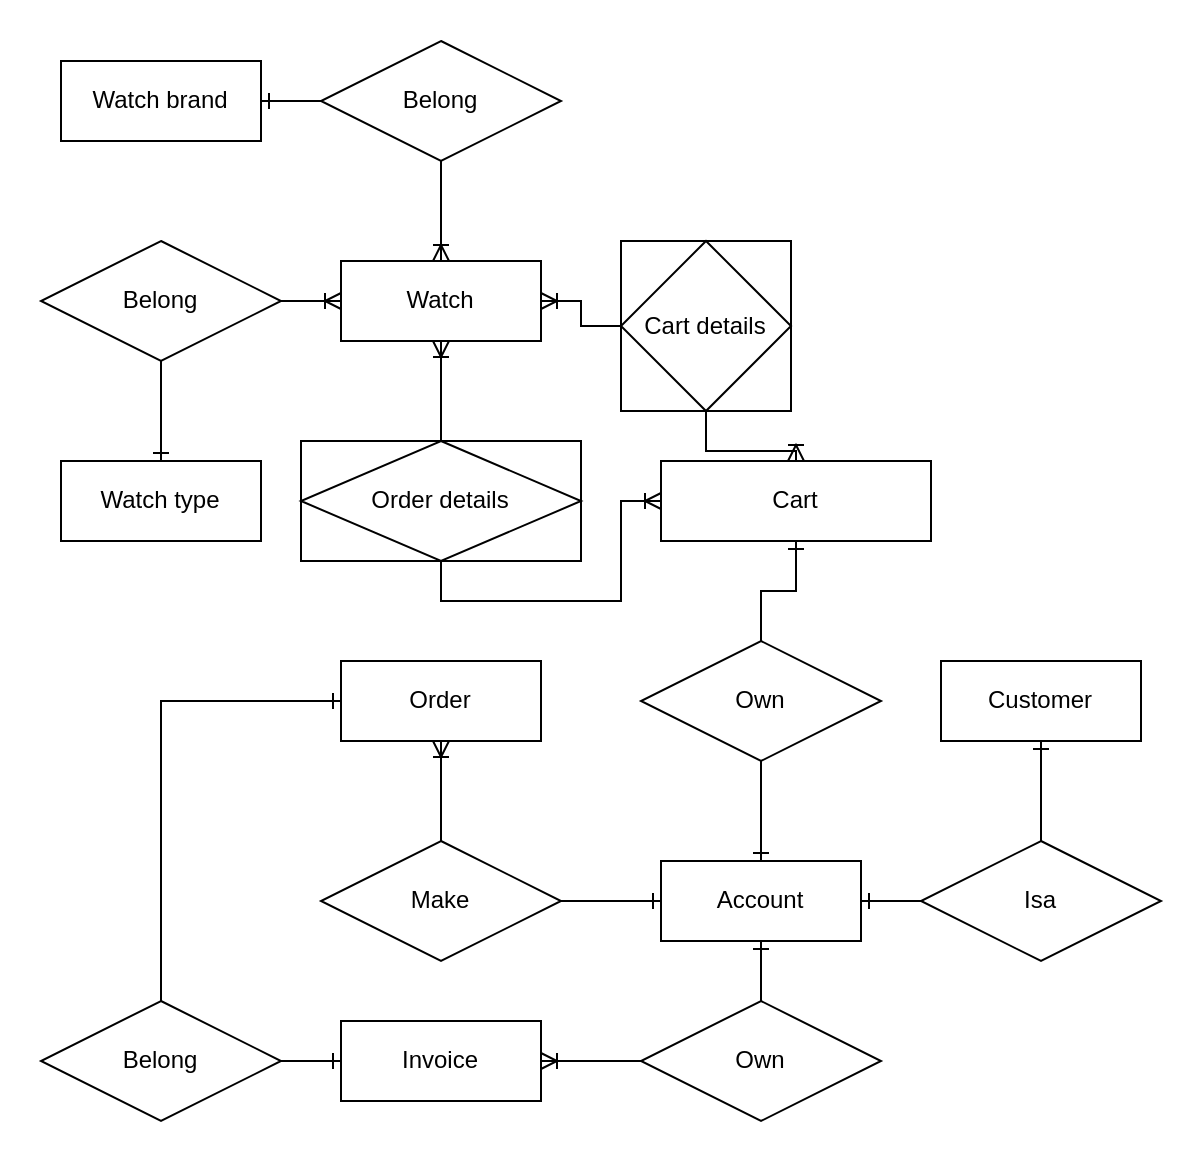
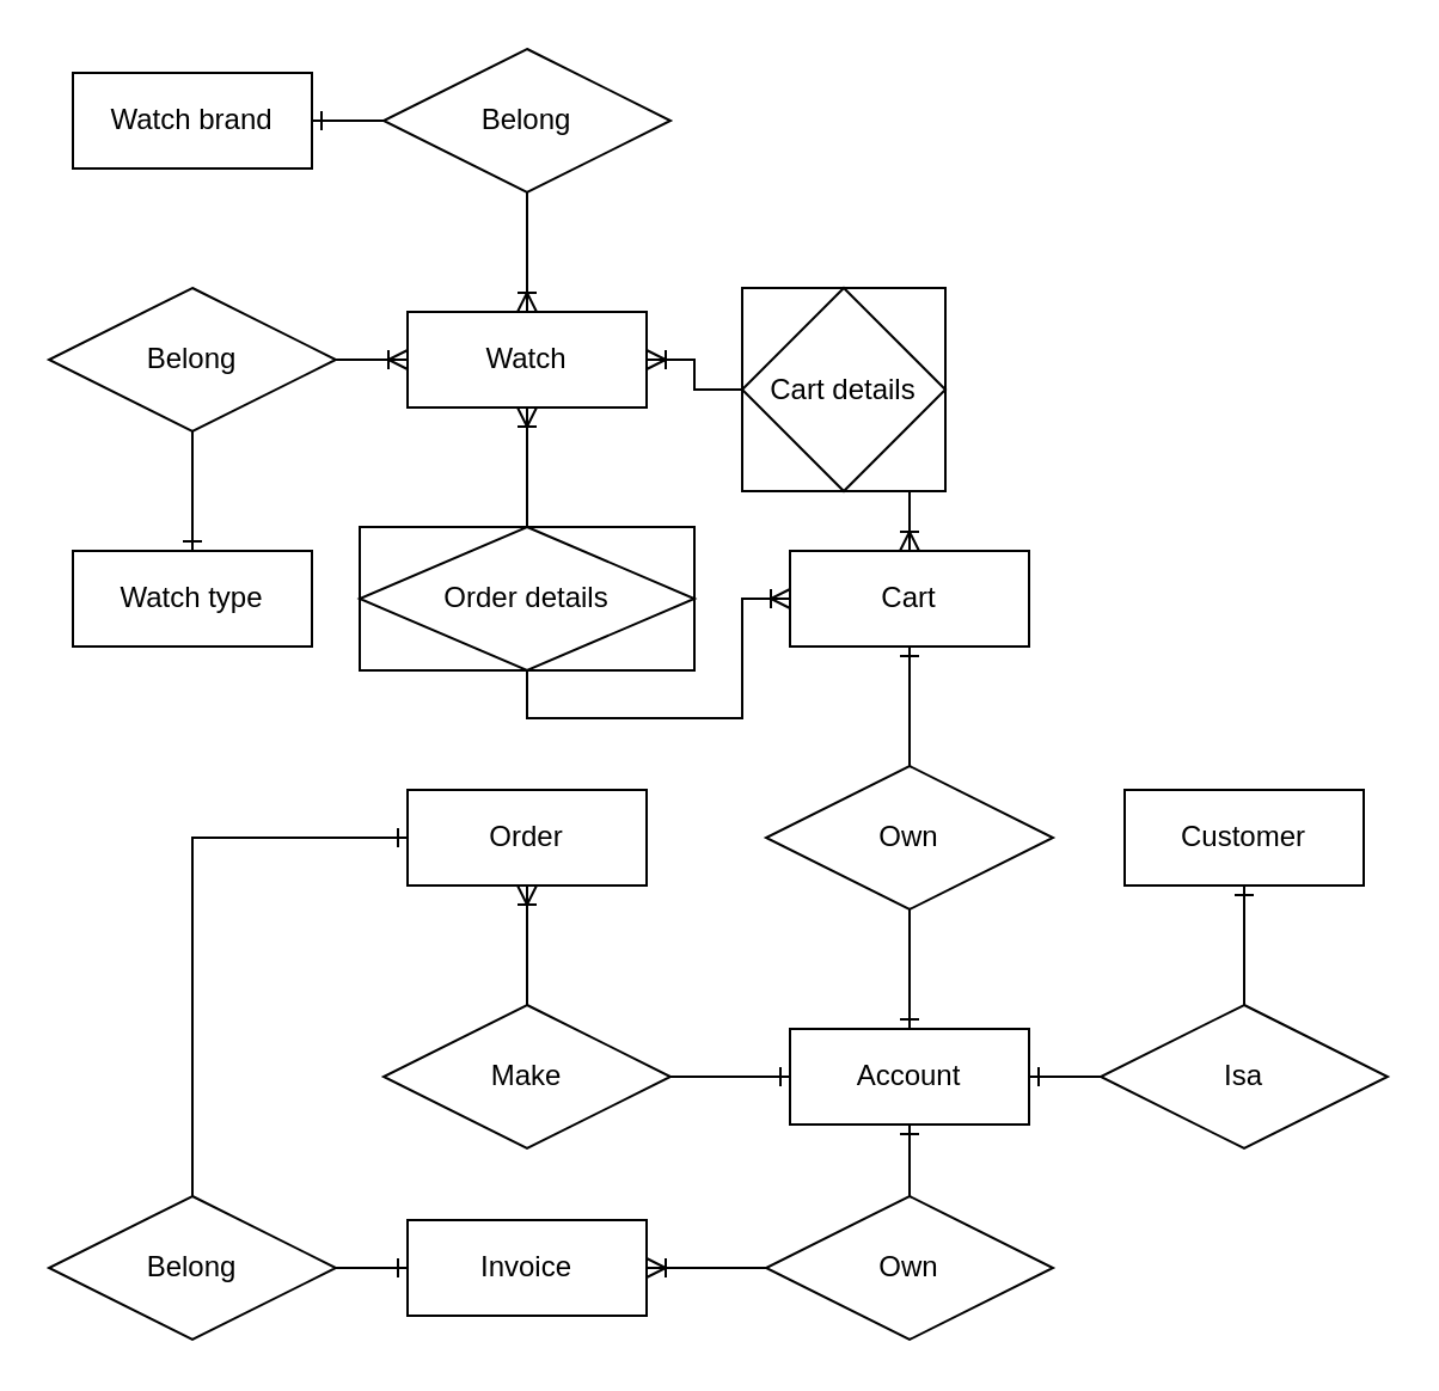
  <mxCell id="0" />
  <mxCell id="1" parent="0" />
  <mxCell id="2" value="Watch" style="whiteSpace=wrap;html=1;align=center;" vertex="1" parent="1"><mxGeometry x="170" y="130" width="100" height="40" as="geometry" /></mxCell>
  <mxCell id="3" value="Watch type" style="whiteSpace=wrap;html=1;align=center;" vertex="1" parent="1"><mxGeometry x="30" y="230" width="100" height="40" as="geometry" /></mxCell>
  <mxCell id="4" value="Watch brand" style="whiteSpace=wrap;html=1;align=center;" vertex="1" parent="1"><mxGeometry x="30" y="30" width="100" height="40" as="geometry" /></mxCell>
  <mxCell id="5" style="edgeStyle=orthogonalEdgeStyle;rounded=0;orthogonalLoop=1;jettySize=auto;html=1;exitX=0;exitY=0.5;exitDx=0;exitDy=0;entryX=1;entryY=0.5;entryDx=0;entryDy=0;endArrow=ERone;endFill=0;" edge="1" parent="1" source="7" target="4"><mxGeometry relative="1" as="geometry" /></mxCell>
  <mxCell id="6" style="edgeStyle=orthogonalEdgeStyle;rounded=0;orthogonalLoop=1;jettySize=auto;html=1;exitX=0.5;exitY=1;exitDx=0;exitDy=0;entryX=0.5;entryY=0;entryDx=0;entryDy=0;endArrow=ERoneToMany;endFill=0;" edge="1" parent="1" source="7" target="2"><mxGeometry relative="1" as="geometry" /></mxCell>
  <mxCell id="7" value="Belong" style="shape=rhombus;perimeter=rhombusPerimeter;whiteSpace=wrap;html=1;align=center;" vertex="1" parent="1"><mxGeometry x="160" y="20" width="120" height="60" as="geometry" /></mxCell>
  <mxCell id="8" style="edgeStyle=orthogonalEdgeStyle;rounded=0;orthogonalLoop=1;jettySize=auto;html=1;exitX=0.5;exitY=1;exitDx=0;exitDy=0;entryX=0.5;entryY=0;entryDx=0;entryDy=0;endArrow=ERone;endFill=0;" edge="1" parent="1" source="10" target="3"><mxGeometry relative="1" as="geometry" /></mxCell>
  <mxCell id="9" style="edgeStyle=orthogonalEdgeStyle;rounded=0;orthogonalLoop=1;jettySize=auto;html=1;exitX=1;exitY=0.5;exitDx=0;exitDy=0;entryX=0;entryY=0.5;entryDx=0;entryDy=0;endArrow=ERoneToMany;endFill=0;" edge="1" parent="1" source="10" target="2"><mxGeometry relative="1" as="geometry" /></mxCell>
  <mxCell id="10" value="Belong" style="shape=rhombus;perimeter=rhombusPerimeter;whiteSpace=wrap;html=1;align=center;" vertex="1" parent="1"><mxGeometry x="20" y="120" width="120" height="60" as="geometry" /></mxCell>
  <mxCell id="11" value="Account" style="whiteSpace=wrap;html=1;align=center;" vertex="1" parent="1"><mxGeometry x="330" y="430" width="100" height="40" as="geometry" /></mxCell>
- <mxCell id="12" value="Cart" style="whiteSpace=wrap;html=1;align=center;" vertex="1" parent="1"><mxGeometry x="330" y="230" width="135" height="40" as="geometry" /></mxCell>
+ <mxCell id="12" value="Cart" style="whiteSpace=wrap;html=1;align=center;" vertex="1" parent="1"><mxGeometry x="330" y="230" width="100" height="40" as="geometry" /></mxCell>
  <mxCell id="13" style="edgeStyle=orthogonalEdgeStyle;rounded=0;orthogonalLoop=1;jettySize=auto;html=1;exitX=0.5;exitY=1;exitDx=0;exitDy=0;entryX=0.5;entryY=0;entryDx=0;entryDy=0;endArrow=ERone;endFill=0;" edge="1" parent="1" source="15" target="11"><mxGeometry relative="1" as="geometry" /></mxCell>
  <mxCell id="14" style="edgeStyle=orthogonalEdgeStyle;rounded=0;orthogonalLoop=1;jettySize=auto;html=1;endArrow=ERone;endFill=0;entryX=0.5;entryY=1;entryDx=0;entryDy=0;exitX=0.5;exitY=0;exitDx=0;exitDy=0;" edge="1" parent="1" source="15" target="12"><mxGeometry relative="1" as="geometry"><mxPoint x="280" y="290" as="sourcePoint" /></mxGeometry></mxCell>
  <mxCell id="15" value="Own" style="shape=rhombus;perimeter=rhombusPerimeter;whiteSpace=wrap;html=1;align=center;" vertex="1" parent="1"><mxGeometry x="320" y="320" width="120" height="60" as="geometry" /></mxCell>
  <mxCell id="16" style="edgeStyle=orthogonalEdgeStyle;rounded=0;orthogonalLoop=1;jettySize=auto;html=1;exitX=0.5;exitY=1;exitDx=0;exitDy=0;entryX=0.5;entryY=0;entryDx=0;entryDy=0;endArrow=ERoneToMany;endFill=0;" edge="1" parent="1" source="18" target="12"><mxGeometry relative="1" as="geometry" /></mxCell>
  <mxCell id="17" style="edgeStyle=orthogonalEdgeStyle;rounded=0;orthogonalLoop=1;jettySize=auto;html=1;exitX=0;exitY=0.5;exitDx=0;exitDy=0;entryX=1;entryY=0.5;entryDx=0;entryDy=0;endArrow=ERoneToMany;endFill=0;" edge="1" parent="1" source="18" target="2"><mxGeometry relative="1" as="geometry" /></mxCell>
  <mxCell id="18" value="Cart details" style="shape=associativeEntity;whiteSpace=wrap;html=1;align=center;" vertex="1" parent="1"><mxGeometry x="310" y="120" width="85" height="85" as="geometry" /></mxCell>
  <mxCell id="19" value="Order" style="whiteSpace=wrap;html=1;align=center;" vertex="1" parent="1"><mxGeometry x="170" y="330" width="100" height="40" as="geometry" /></mxCell>
  <mxCell id="20" style="edgeStyle=orthogonalEdgeStyle;rounded=0;orthogonalLoop=1;jettySize=auto;html=1;exitX=1;exitY=0.5;exitDx=0;exitDy=0;entryX=0;entryY=0.5;entryDx=0;entryDy=0;endArrow=ERone;endFill=0;" edge="1" parent="1" source="22" target="11"><mxGeometry relative="1" as="geometry" /></mxCell>
  <mxCell id="21" style="edgeStyle=orthogonalEdgeStyle;rounded=0;orthogonalLoop=1;jettySize=auto;html=1;exitX=0.5;exitY=0;exitDx=0;exitDy=0;entryX=0.5;entryY=1;entryDx=0;entryDy=0;endArrow=ERoneToMany;endFill=0;" edge="1" parent="1" source="22" target="19"><mxGeometry relative="1" as="geometry" /></mxCell>
  <mxCell id="22" value="Make" style="shape=rhombus;perimeter=rhombusPerimeter;whiteSpace=wrap;html=1;align=center;" vertex="1" parent="1"><mxGeometry x="160" y="420" width="120" height="60" as="geometry" /></mxCell>
  <mxCell id="23" style="edgeStyle=orthogonalEdgeStyle;rounded=0;orthogonalLoop=1;jettySize=auto;html=1;exitX=0.5;exitY=0;exitDx=0;exitDy=0;entryX=0.5;entryY=1;entryDx=0;entryDy=0;endArrow=ERoneToMany;endFill=0;" edge="1" parent="1" source="25" target="2"><mxGeometry relative="1" as="geometry" /></mxCell>
  <mxCell id="24" style="edgeStyle=orthogonalEdgeStyle;rounded=0;orthogonalLoop=1;jettySize=auto;html=1;exitX=0.5;exitY=1;exitDx=0;exitDy=0;endArrow=ERoneToMany;endFill=0;" edge="1" parent="1" source="25" target="12"><mxGeometry relative="1" as="geometry" /></mxCell>
  <mxCell id="25" value="Order details" style="shape=associativeEntity;whiteSpace=wrap;html=1;align=center;" vertex="1" parent="1"><mxGeometry x="150" y="220" width="140" height="60" as="geometry" /></mxCell>
  <mxCell id="26" value="Invoice" style="whiteSpace=wrap;html=1;align=center;" vertex="1" parent="1"><mxGeometry x="170" y="510" width="100" height="40" as="geometry" /></mxCell>
  <mxCell id="27" style="edgeStyle=orthogonalEdgeStyle;rounded=0;orthogonalLoop=1;jettySize=auto;html=1;exitX=0.5;exitY=0;exitDx=0;exitDy=0;entryX=0.5;entryY=1;entryDx=0;entryDy=0;endArrow=ERone;endFill=0;" edge="1" parent="1" source="29" target="11"><mxGeometry relative="1" as="geometry" /></mxCell>
  <mxCell id="28" style="edgeStyle=orthogonalEdgeStyle;rounded=0;orthogonalLoop=1;jettySize=auto;html=1;exitX=0;exitY=0.5;exitDx=0;exitDy=0;entryX=1;entryY=0.5;entryDx=0;entryDy=0;endArrow=ERoneToMany;endFill=0;" edge="1" parent="1" source="29" target="26"><mxGeometry relative="1" as="geometry" /></mxCell>
  <mxCell id="29" value="Own" style="shape=rhombus;perimeter=rhombusPerimeter;whiteSpace=wrap;html=1;align=center;" vertex="1" parent="1"><mxGeometry x="320" y="500" width="120" height="60" as="geometry" /></mxCell>
  <mxCell id="30" style="edgeStyle=orthogonalEdgeStyle;rounded=0;orthogonalLoop=1;jettySize=auto;html=1;exitX=1;exitY=0.5;exitDx=0;exitDy=0;entryX=0;entryY=0.5;entryDx=0;entryDy=0;endArrow=ERone;endFill=0;" edge="1" parent="1" source="32" target="26"><mxGeometry relative="1" as="geometry" /></mxCell>
  <mxCell id="31" style="edgeStyle=orthogonalEdgeStyle;rounded=0;orthogonalLoop=1;jettySize=auto;html=1;exitX=0.5;exitY=0;exitDx=0;exitDy=0;entryX=0;entryY=0.5;entryDx=0;entryDy=0;endArrow=ERone;endFill=0;" edge="1" parent="1" source="32" target="19"><mxGeometry relative="1" as="geometry" /></mxCell>
  <mxCell id="32" value="Belong" style="shape=rhombus;perimeter=rhombusPerimeter;whiteSpace=wrap;html=1;align=center;" vertex="1" parent="1"><mxGeometry x="20" y="500" width="120" height="60" as="geometry" /></mxCell>
  <mxCell id="33" value="Customer" style="whiteSpace=wrap;html=1;align=center;" vertex="1" parent="1"><mxGeometry x="470" y="330" width="100" height="40" as="geometry" /></mxCell>
  <mxCell id="34" style="edgeStyle=orthogonalEdgeStyle;rounded=0;orthogonalLoop=1;jettySize=auto;html=1;exitX=0.5;exitY=0;exitDx=0;exitDy=0;entryX=0.5;entryY=1;entryDx=0;entryDy=0;endArrow=ERone;endFill=0;" edge="1" parent="1" source="36" target="33"><mxGeometry relative="1" as="geometry" /></mxCell>
  <mxCell id="35" style="edgeStyle=orthogonalEdgeStyle;rounded=0;orthogonalLoop=1;jettySize=auto;html=1;exitX=0;exitY=0.5;exitDx=0;exitDy=0;entryX=1;entryY=0.5;entryDx=0;entryDy=0;endArrow=ERone;endFill=0;" edge="1" parent="1" source="36" target="11"><mxGeometry relative="1" as="geometry" /></mxCell>
  <mxCell id="36" value="Isa" style="shape=rhombus;perimeter=rhombusPerimeter;whiteSpace=wrap;html=1;align=center;" vertex="1" parent="1"><mxGeometry x="460" y="420" width="120" height="60" as="geometry" /></mxCell>
